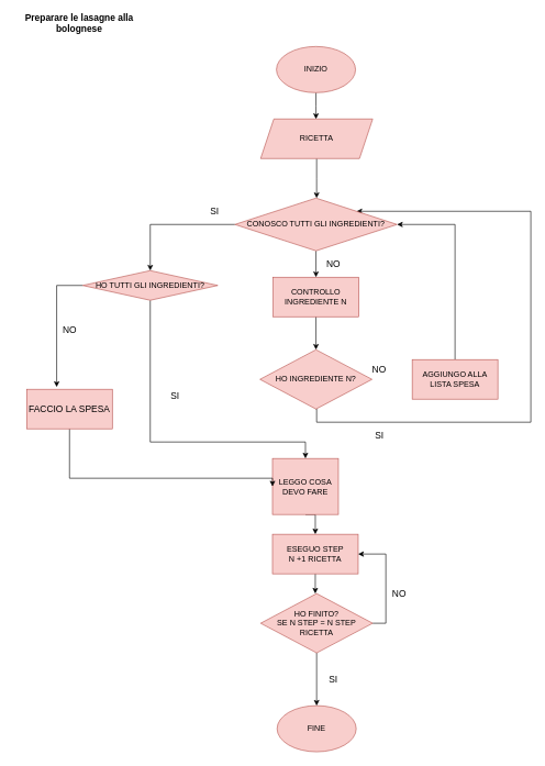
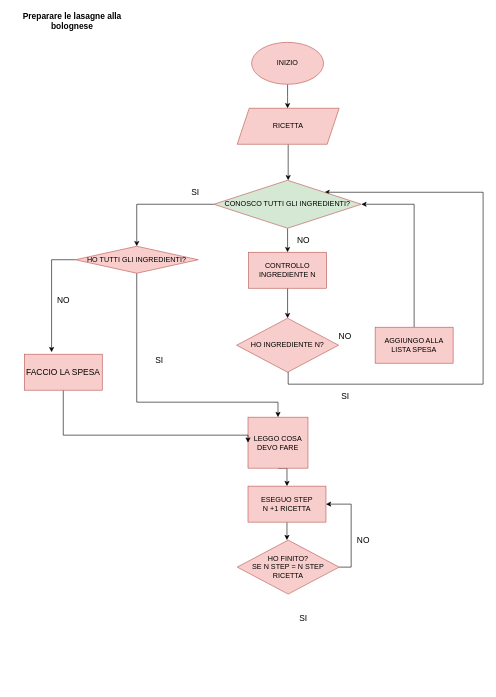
  <mxCell id="0" />
  <mxCell id="1" parent="0" />
  <mxCell id="2" value="&lt;b&gt;&lt;font style=&quot;font-size: 14px&quot;&gt;Preparare le lasagne alla bolognese&lt;/font&gt;&lt;/b&gt;" style="text;html=1;strokeColor=none;fillColor=none;align=center;verticalAlign=middle;whiteSpace=wrap;rounded=0;" vertex="1" parent="1"><mxGeometry y="20" width="200" height="30" as="geometry" x="20" /></mxCell>
  <mxCell id="3" style="edgeStyle=orthogonalEdgeStyle;rounded=0;orthogonalLoop=1;jettySize=auto;html=1;exitX=0.5;exitY=1;exitDx=0;exitDy=0;entryX=0.5;entryY=0;entryDx=0;entryDy=0;" edge="1" parent="1" source="4"><mxGeometry relative="1" as="geometry"><mxPoint x="479" y="180" as="targetPoint" /></mxGeometry></mxCell>
  <mxCell id="4" value="INIZIO" style="ellipse;whiteSpace=wrap;html=1;fillColor=#f8cecc;strokeColor=#b85450;" vertex="1" parent="1"><mxGeometry x="419" y="70" width="120" height="70" as="geometry" /></mxCell>
  <mxCell id="5" style="edgeStyle=orthogonalEdgeStyle;rounded=0;orthogonalLoop=1;jettySize=auto;html=1;fontSize=14;fontColor=#000000;" edge="1" parent="1" source="6" target="8"><mxGeometry relative="1" as="geometry" /></mxCell>
  <mxCell id="6" value="CONTROLLO INGREDIENTE N" style="rounded=0;whiteSpace=wrap;html=1;labelBackgroundColor=none;fillColor=#f8cecc;strokeColor=#b85450;" vertex="1" parent="1"><mxGeometry x="414" y="420" width="130" height="60" as="geometry" /></mxCell>
  <mxCell id="7" style="edgeStyle=orthogonalEdgeStyle;rounded=0;orthogonalLoop=1;jettySize=auto;html=1;exitX=0.5;exitY=1;exitDx=0;exitDy=0;entryX=1;entryY=0;entryDx=0;entryDy=0;fontSize=14;fontColor=#000000;" edge="1" parent="1" source="8" target="19"><mxGeometry relative="1" as="geometry"><Array as="points"><mxPoint x="480" y="640" /><mxPoint x="805" y="640" /><mxPoint x="805" y="320" /></Array></mxGeometry></mxCell>
  <mxCell id="8" value="HO INGREDIENTE N?" style="rhombus;whiteSpace=wrap;html=1;labelBackgroundColor=none;fillColor=#f8cecc;strokeColor=#b85450;" vertex="1" parent="1"><mxGeometry x="394" y="530" width="170" height="90" as="geometry" /></mxCell>
  <mxCell id="9" style="edgeStyle=orthogonalEdgeStyle;rounded=0;orthogonalLoop=1;jettySize=auto;html=1;exitX=0.5;exitY=1;exitDx=0;exitDy=0;fontSize=14;fontColor=#000000;" edge="1" parent="1" source="10"><mxGeometry relative="1" as="geometry"><mxPoint x="480" y="300" as="targetPoint" /></mxGeometry></mxCell>
  <mxCell id="10" value="RICETTA" style="shape=parallelogram;perimeter=parallelogramPerimeter;whiteSpace=wrap;html=1;fixedSize=1;labelBackgroundColor=none;fillColor=#f8cecc;strokeColor=#b85450;" vertex="1" parent="1"><mxGeometry x="395" y="180" width="170" height="60" as="geometry" /></mxCell>
  <mxCell id="11" style="edgeStyle=orthogonalEdgeStyle;rounded=0;orthogonalLoop=1;jettySize=auto;html=1;exitX=0.5;exitY=1;exitDx=0;exitDy=0;fontSize=14;fontColor=#000000;" edge="1" parent="1" source="12"><mxGeometry relative="1" as="geometry"><mxPoint x="478" y="810" as="targetPoint" /></mxGeometry></mxCell>
  <mxCell id="12" value="LEGGO COSA DEVO FARE" style="rounded=0;whiteSpace=wrap;html=1;labelBackgroundColor=none;fillColor=#f8cecc;strokeColor=#b85450;" vertex="1" parent="1"><mxGeometry x="413" y="695" width="100" height="85" as="geometry" /></mxCell>
- <mxCell id="13" value="FINE" style="ellipse;whiteSpace=wrap;html=1;fillColor=#f8cecc;strokeColor=#b85450;" vertex="1" parent="1"><mxGeometry x="420" y="1070" width="120" height="70" as="geometry" /></mxCell>
  <mxCell id="14" style="edgeStyle=orthogonalEdgeStyle;rounded=0;orthogonalLoop=1;jettySize=auto;html=1;exitX=0.5;exitY=0;exitDx=0;exitDy=0;entryX=1;entryY=0.5;entryDx=0;entryDy=0;fontSize=14;fontColor=#000000;" edge="1" parent="1" source="15" target="19"><mxGeometry relative="1" as="geometry" /></mxCell>
  <mxCell id="15" value="AGGIUNGO ALLA LISTA SPESA" style="rounded=0;whiteSpace=wrap;html=1;labelBackgroundColor=none;fillColor=#f8cecc;strokeColor=#b85450;" vertex="1" parent="1"><mxGeometry x="625" y="545" width="130" height="60" as="geometry" /></mxCell>
  <mxCell id="16" value="NO" style="text;html=1;strokeColor=none;fillColor=none;align=center;verticalAlign=middle;whiteSpace=wrap;rounded=0;labelBackgroundColor=none;fontSize=14;fontColor=#000000;" vertex="1" parent="1"><mxGeometry x="545" y="545" width="60" height="30" as="geometry" /></mxCell>
  <mxCell id="17" style="edgeStyle=orthogonalEdgeStyle;rounded=0;orthogonalLoop=1;jettySize=auto;html=1;exitX=0;exitY=0.5;exitDx=0;exitDy=0;entryX=0.5;entryY=0;entryDx=0;entryDy=0;fontSize=14;fontColor=#000000;" edge="1" parent="1" source="19" target="23"><mxGeometry relative="1" as="geometry" /></mxCell>
  <mxCell id="18" style="edgeStyle=orthogonalEdgeStyle;rounded=0;orthogonalLoop=1;jettySize=auto;html=1;exitX=0.5;exitY=1;exitDx=0;exitDy=0;entryX=0.5;entryY=0;entryDx=0;entryDy=0;fontSize=14;fontColor=#000000;" edge="1" parent="1" source="19" target="6"><mxGeometry relative="1" as="geometry" /></mxCell>
- <mxCell id="19" value="CONOSCO TUTTI GLI INGREDIENTI?" style="rhombus;whiteSpace=wrap;html=1;labelBackgroundColor=none;fillColor=#f8cecc;strokeColor=#b85450;" vertex="1" parent="1"><mxGeometry x="356" y="300" width="246" height="80" as="geometry" /></mxCell>
+ <mxCell id="19" value="CONOSCO TUTTI GLI INGREDIENTI?" style="rhombus;whiteSpace=wrap;html=1;labelBackgroundColor=none;fillColor=#d5e8d4;strokeColor=#b85450;" vertex="1" parent="1"><mxGeometry x="356" y="300" width="246" height="80" as="geometry" /></mxCell>
  <mxCell id="20" value="NO" style="text;html=1;align=center;verticalAlign=middle;resizable=0;points=[];autosize=1;strokeColor=none;fillColor=none;fontSize=14;fontColor=#000000;" vertex="1" parent="1"><mxGeometry x="485" y="390" width="40" height="20" as="geometry" /></mxCell>
  <mxCell id="21" style="edgeStyle=orthogonalEdgeStyle;rounded=0;orthogonalLoop=1;jettySize=auto;html=1;exitX=0.5;exitY=1;exitDx=0;exitDy=0;entryX=0.5;entryY=0;entryDx=0;entryDy=0;fontSize=14;fontColor=#000000;" edge="1" parent="1" source="23" target="12"><mxGeometry relative="1" as="geometry"><Array as="points"><mxPoint x="248" y="670" /><mxPoint x="478" y="670" /></Array></mxGeometry></mxCell>
  <mxCell id="22" style="edgeStyle=orthogonalEdgeStyle;rounded=0;orthogonalLoop=1;jettySize=auto;html=1;exitX=0;exitY=0.5;exitDx=0;exitDy=0;fontSize=14;fontColor=#000000;entryX=0.35;entryY=-0.056;entryDx=0;entryDy=0;entryPerimeter=0;" edge="1" parent="1" source="23" target="28"><mxGeometry relative="1" as="geometry"><mxPoint x="85.048" y="560" as="targetPoint" /></mxGeometry></mxCell>
  <mxCell id="23" value="HO TUTTI GLI INGREDIENTI?" style="rhombus;whiteSpace=wrap;html=1;labelBackgroundColor=none;fillColor=#f8cecc;strokeColor=#b85450;" vertex="1" parent="1"><mxGeometry x="125" y="410" width="205" height="45" as="geometry" /></mxCell>
  <mxCell id="24" value="SI" style="text;html=1;align=center;verticalAlign=middle;resizable=0;points=[];autosize=1;strokeColor=none;fillColor=none;fontSize=14;fontColor=#000000;" vertex="1" parent="1"><mxGeometry x="310" y="310" width="30" height="20" as="geometry" /></mxCell>
  <mxCell id="25" value="SI" style="text;html=1;align=center;verticalAlign=middle;resizable=0;points=[];autosize=1;strokeColor=none;fillColor=none;fontSize=14;fontColor=#000000;" vertex="1" parent="1"><mxGeometry x="250" y="590" width="30" height="20" as="geometry" /></mxCell>
  <mxCell id="26" value="NO" style="text;html=1;align=center;verticalAlign=middle;resizable=0;points=[];autosize=1;strokeColor=none;fillColor=none;fontSize=14;fontColor=#000000;" vertex="1" parent="1"><mxGeometry x="85" y="490" width="40" height="20" as="geometry" /></mxCell>
  <mxCell id="27" style="edgeStyle=orthogonalEdgeStyle;rounded=0;orthogonalLoop=1;jettySize=auto;html=1;entryX=0;entryY=0.5;entryDx=0;entryDy=0;fontSize=14;fontColor=#000000;" edge="1" parent="1" source="28" target="12"><mxGeometry relative="1" as="geometry"><Array as="points"><mxPoint x="105" y="725" /></Array></mxGeometry></mxCell>
  <mxCell id="28" value="&lt;span style=&quot;font-size: 14px&quot;&gt;FACCIO LA SPESA&lt;/span&gt;" style="rounded=0;whiteSpace=wrap;html=1;labelBackgroundColor=none;fillColor=#f8cecc;strokeColor=#b85450;" vertex="1" parent="1"><mxGeometry x="40" y="590" width="130" height="60" as="geometry" /></mxCell>
  <mxCell id="29" value="SI" style="text;html=1;align=center;verticalAlign=middle;resizable=0;points=[];autosize=1;strokeColor=none;fillColor=none;fontSize=14;fontColor=#000000;" vertex="1" parent="1"><mxGeometry x="560" y="650" width="30" height="20" as="geometry" /></mxCell>
  <mxCell id="30" style="edgeStyle=orthogonalEdgeStyle;rounded=0;orthogonalLoop=1;jettySize=auto;html=1;exitX=0.5;exitY=1;exitDx=0;exitDy=0;fontSize=14;fontColor=#000000;" edge="1" parent="1" source="31"><mxGeometry relative="1" as="geometry"><mxPoint x="477.905" y="900" as="targetPoint" /></mxGeometry></mxCell>
  <mxCell id="31" value="ESEGUO STEP&lt;br&gt;N +1 RICETTA" style="rounded=0;whiteSpace=wrap;html=1;labelBackgroundColor=none;fillColor=#f8cecc;strokeColor=#b85450;" vertex="1" parent="1"><mxGeometry x="413" y="810" width="130" height="60" as="geometry" /></mxCell>
  <mxCell id="32" style="edgeStyle=orthogonalEdgeStyle;rounded=0;orthogonalLoop=1;jettySize=auto;html=1;exitX=1;exitY=0.5;exitDx=0;exitDy=0;entryX=1;entryY=0.5;entryDx=0;entryDy=0;fontSize=14;fontColor=#000000;" edge="1" parent="1" source="34" target="31"><mxGeometry relative="1" as="geometry" /></mxCell>
- <mxCell id="33" style="edgeStyle=orthogonalEdgeStyle;rounded=0;orthogonalLoop=1;jettySize=auto;html=1;exitX=0.5;exitY=1;exitDx=0;exitDy=0;entryX=0.5;entryY=0;entryDx=0;entryDy=0;fontSize=14;fontColor=#000000;" edge="1" parent="1" source="34" target="13"><mxGeometry relative="1" as="geometry" /></mxCell>
  <mxCell id="34" value="HO FINITO?&lt;br&gt;SE N STEP = N STEP RICETTA" style="rhombus;whiteSpace=wrap;html=1;labelBackgroundColor=none;fillColor=#f8cecc;strokeColor=#b85450;" vertex="1" parent="1"><mxGeometry x="395" y="900" width="170" height="90" as="geometry" /></mxCell>
  <mxCell id="35" value="NO" style="text;html=1;align=center;verticalAlign=middle;resizable=0;points=[];autosize=1;strokeColor=none;fillColor=none;fontSize=14;fontColor=#000000;" vertex="1" parent="1"><mxGeometry x="585" y="890" width="40" height="20" as="geometry" /></mxCell>
  <mxCell id="36" value="SI" style="text;html=1;align=center;verticalAlign=middle;resizable=0;points=[];autosize=1;strokeColor=none;fillColor=none;fontSize=14;fontColor=#000000;" vertex="1" parent="1"><mxGeometry x="490" y="1020" width="30" height="20" as="geometry" /></mxCell>
